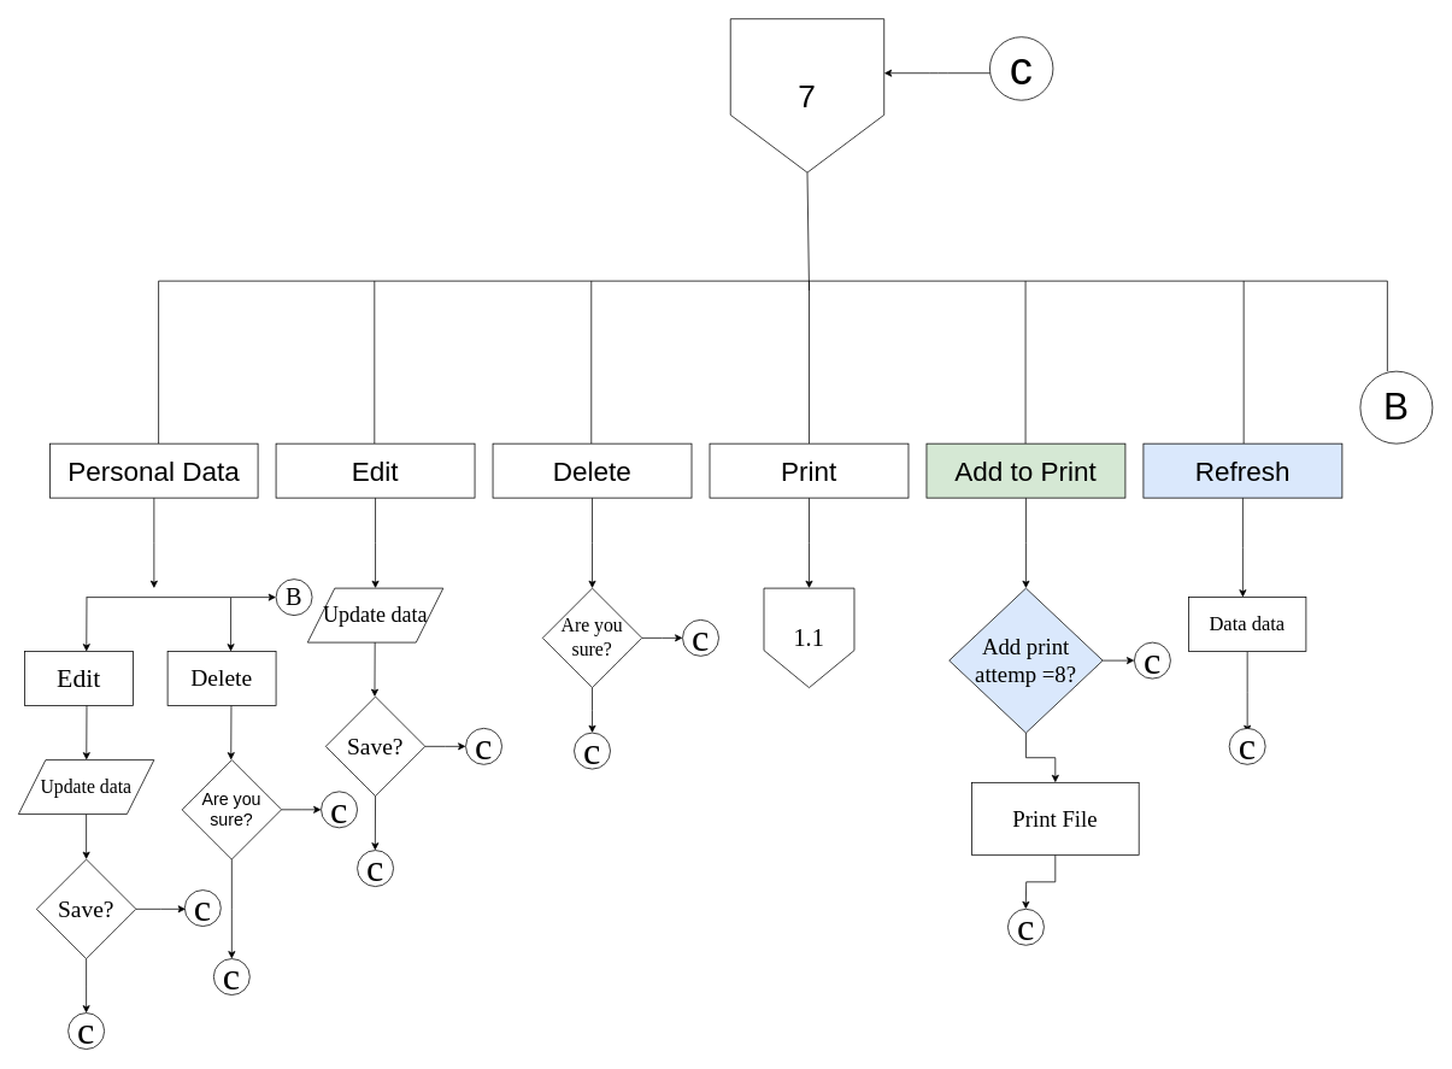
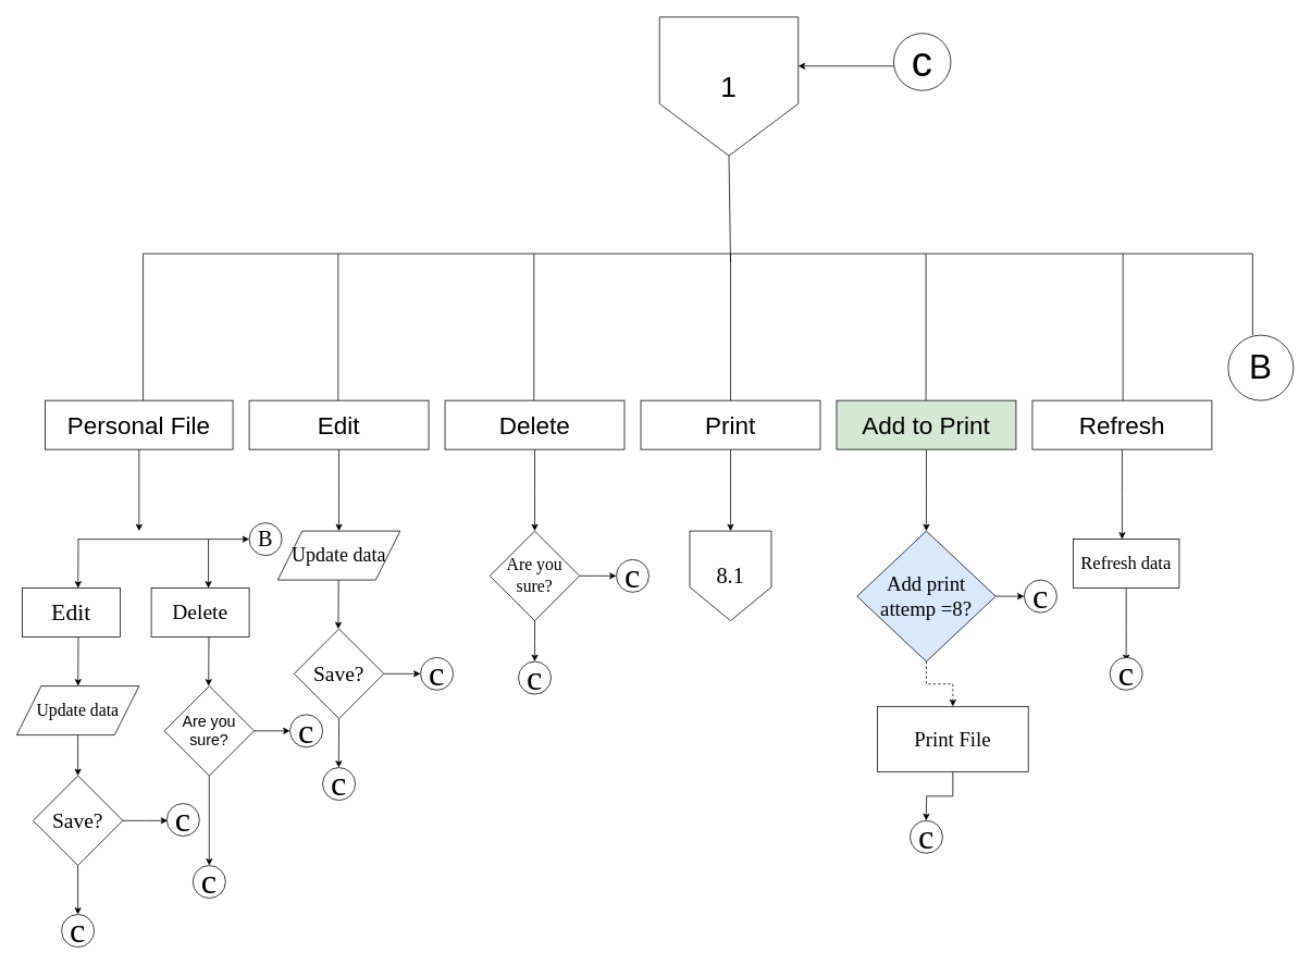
  <mxCell id="0" />
  <mxCell id="1" parent="0" />
- <mxCell id="2" value="&lt;font style=&quot;font-size: 35px&quot;&gt;7&lt;/font&gt;" style="shape=offPageConnector;whiteSpace=wrap;html=1;glass=0;comic=0;" vertex="1" parent="1"><mxGeometry x="808" y="20" width="170" height="170" as="geometry" /></mxCell>
+ <mxCell id="2" value="&lt;font style=&quot;font-size: 35px&quot;&gt;1&lt;/font&gt;" style="shape=offPageConnector;whiteSpace=wrap;html=1;glass=0;comic=0;" vertex="1" parent="1"><mxGeometry x="808" y="20" width="170" height="170" as="geometry" /></mxCell>
  <mxCell id="3" value="" style="endArrow=none;html=1;" edge="1" parent="1"><mxGeometry width="50" height="50" relative="1" as="geometry"><mxPoint x="175" y="310" as="sourcePoint" /><mxPoint x="1535" y="310" as="targetPoint" /></mxGeometry></mxCell>
  <mxCell id="4" value="" style="endArrow=none;html=1;entryX=0.5;entryY=1;entryDx=0;entryDy=0;" edge="1" parent="1"><mxGeometry width="50" height="50" relative="1" as="geometry"><mxPoint x="895" y="320.5" as="sourcePoint" /><mxPoint x="893" y="190.088" as="targetPoint" /></mxGeometry></mxCell>
  <mxCell id="5" value="" style="endArrow=none;html=1;" edge="1" parent="1"><mxGeometry width="50" height="50" relative="1" as="geometry"><mxPoint x="175" y="490" as="sourcePoint" /><mxPoint x="175" y="310" as="targetPoint" /></mxGeometry></mxCell>
  <mxCell id="6" value="" style="endArrow=none;html=1;" edge="1" parent="1"><mxGeometry width="50" height="50" relative="1" as="geometry"><mxPoint x="1535" y="410" as="sourcePoint" /><mxPoint x="1535" y="310" as="targetPoint" /></mxGeometry></mxCell>
  <mxCell id="7" value="&lt;font style=&quot;font-size: 42px&quot;&gt;B&lt;/font&gt;" style="ellipse;whiteSpace=wrap;html=1;aspect=fixed;glass=0;comic=0;" vertex="1" parent="1"><mxGeometry x="1505" y="410" width="80" height="80" as="geometry" /></mxCell>
  <mxCell id="8" value="" style="endArrow=none;html=1;" edge="1" parent="1"><mxGeometry width="50" height="50" relative="1" as="geometry"><mxPoint x="1376" y="490" as="sourcePoint" /><mxPoint x="1376" y="310" as="targetPoint" /></mxGeometry></mxCell>
  <mxCell id="9" value="" style="endArrow=none;html=1;" edge="1" parent="1"><mxGeometry width="50" height="50" relative="1" as="geometry"><mxPoint x="1134.5" y="490" as="sourcePoint" /><mxPoint x="1134.5" y="310" as="targetPoint" /></mxGeometry></mxCell>
  <mxCell id="10" value="" style="endArrow=none;html=1;" edge="1" parent="1"><mxGeometry width="50" height="50" relative="1" as="geometry"><mxPoint x="414" y="490" as="sourcePoint" /><mxPoint x="414" y="310" as="targetPoint" /></mxGeometry></mxCell>
  <mxCell id="11" value="" style="endArrow=none;html=1;" edge="1" parent="1"><mxGeometry width="50" height="50" relative="1" as="geometry"><mxPoint x="654" y="490" as="sourcePoint" /><mxPoint x="654" y="310" as="targetPoint" /></mxGeometry></mxCell>
  <mxCell id="12" value="" style="endArrow=none;html=1;" edge="1" parent="1"><mxGeometry width="50" height="50" relative="1" as="geometry"><mxPoint x="895" y="490" as="sourcePoint" /><mxPoint x="895" y="310" as="targetPoint" /></mxGeometry></mxCell>
  <mxCell id="13" style="edgeStyle=orthogonalEdgeStyle;rounded=0;orthogonalLoop=1;jettySize=auto;html=1;" edge="1" parent="1" source="14"><mxGeometry relative="1" as="geometry"><mxPoint x="170" y="650" as="targetPoint" /></mxGeometry></mxCell>
- <mxCell id="14" value="&lt;font style=&quot;font-size: 30px&quot;&gt;Personal Data&lt;/font&gt;" style="rounded=0;whiteSpace=wrap;html=1;glass=0;comic=0;" vertex="1" parent="1"><mxGeometry x="55" y="490" width="230" height="60" as="geometry" /></mxCell>
+ <mxCell id="14" value="&lt;font style=&quot;font-size: 30px&quot;&gt;Personal File&lt;/font&gt;" style="rounded=0;whiteSpace=wrap;html=1;glass=0;comic=0;" vertex="1" parent="1"><mxGeometry x="55" y="490" width="230" height="60" as="geometry" /></mxCell>
  <mxCell id="15" style="edgeStyle=orthogonalEdgeStyle;rounded=0;orthogonalLoop=1;jettySize=auto;html=1;" edge="1" parent="1" source="16"><mxGeometry relative="1" as="geometry"><mxPoint x="415" y="650" as="targetPoint" /></mxGeometry></mxCell>
  <mxCell id="16" value="&lt;font style=&quot;font-size: 30px&quot;&gt;Edit&lt;/font&gt;" style="rounded=0;whiteSpace=wrap;html=1;glass=0;comic=0;" vertex="1" parent="1"><mxGeometry x="305" y="490" width="220" height="60" as="geometry" /></mxCell>
  <mxCell id="17" style="edgeStyle=orthogonalEdgeStyle;rounded=0;orthogonalLoop=1;jettySize=auto;html=1;" edge="1" parent="1" source="18"><mxGeometry relative="1" as="geometry"><mxPoint x="895" y="650" as="targetPoint" /></mxGeometry></mxCell>
  <mxCell id="18" value="&lt;font style=&quot;font-size: 30px&quot;&gt;Print&lt;/font&gt;" style="rounded=0;whiteSpace=wrap;html=1;glass=0;comic=0;" vertex="1" parent="1"><mxGeometry x="785" y="490" width="220" height="60" as="geometry" /></mxCell>
  <mxCell id="19" style="edgeStyle=orthogonalEdgeStyle;rounded=0;orthogonalLoop=1;jettySize=auto;html=1;" edge="1" parent="1" source="20"><mxGeometry relative="1" as="geometry"><mxPoint x="1375" y="660" as="targetPoint" /></mxGeometry></mxCell>
- <mxCell id="20" value="&lt;font style=&quot;font-size: 30px&quot;&gt;Refresh&lt;/font&gt;" style="rounded=0;whiteSpace=wrap;html=1;glass=0;comic=0;fillColor=#dae8fc;" vertex="1" parent="1"><mxGeometry x="1265" y="490" width="220" height="60" as="geometry" /></mxCell>
+ <mxCell id="20" value="&lt;font style=&quot;font-size: 30px&quot;&gt;Refresh&lt;/font&gt;" style="rounded=0;whiteSpace=wrap;html=1;glass=0;comic=0;" vertex="1" parent="1"><mxGeometry x="1265" y="490" width="220" height="60" as="geometry" /></mxCell>
  <mxCell id="21" style="edgeStyle=orthogonalEdgeStyle;rounded=0;orthogonalLoop=1;jettySize=auto;html=1;" edge="1" parent="1" source="22"><mxGeometry relative="1" as="geometry"><mxPoint x="1135" y="650" as="targetPoint" /></mxGeometry></mxCell>
  <mxCell id="22" value="&lt;font style=&quot;font-size: 30px&quot;&gt;Add to Print&lt;br&gt;&lt;/font&gt;" style="rounded=0;whiteSpace=wrap;html=1;glass=0;comic=0;fillColor=#d5e8d4;" vertex="1" parent="1"><mxGeometry x="1025" y="490" width="220" height="60" as="geometry" /></mxCell>
  <mxCell id="23" style="edgeStyle=orthogonalEdgeStyle;rounded=0;orthogonalLoop=1;jettySize=auto;html=1;" edge="1" parent="1" source="24"><mxGeometry relative="1" as="geometry"><mxPoint x="655" y="650" as="targetPoint" /></mxGeometry></mxCell>
  <mxCell id="24" value="&lt;font style=&quot;font-size: 30px&quot;&gt;Delete&lt;/font&gt;" style="rounded=0;whiteSpace=wrap;html=1;glass=0;comic=0;" vertex="1" parent="1"><mxGeometry x="545" y="490" width="220" height="60" as="geometry" /></mxCell>
  <mxCell id="25" value="" style="endArrow=none;html=1;" edge="1" parent="1"><mxGeometry width="50" height="50" relative="1" as="geometry"><mxPoint x="95" y="660" as="sourcePoint" /><mxPoint x="255" y="660" as="targetPoint" /></mxGeometry></mxCell>
  <mxCell id="26" value="&lt;font style=&quot;font-size: 29px&quot;&gt;Edit&lt;/font&gt;" style="rounded=0;whiteSpace=wrap;html=1;glass=0;comic=0;fontFamily=Times New Roman;" vertex="1" parent="1"><mxGeometry x="27" y="720" width="120" height="60" as="geometry" /></mxCell>
  <mxCell id="27" value="&lt;font style=&quot;font-size: 26px&quot; face=&quot;Times New Roman&quot;&gt;Delete&lt;/font&gt;" style="rounded=0;whiteSpace=wrap;html=1;glass=0;comic=0;" vertex="1" parent="1"><mxGeometry x="185" y="720" width="120" height="60" as="geometry" /></mxCell>
  <mxCell id="28" value="" style="endArrow=classic;html=1;entryX=0.583;entryY=0;entryDx=0;entryDy=0;entryPerimeter=0;" edge="1" parent="1" target="27"><mxGeometry width="50" height="50" relative="1" as="geometry"><mxPoint x="255" y="660" as="sourcePoint" /><mxPoint x="255" y="710" as="targetPoint" /></mxGeometry></mxCell>
  <mxCell id="29" value="" style="endArrow=classic;html=1;entryX=0.583;entryY=0;entryDx=0;entryDy=0;entryPerimeter=0;" edge="1" parent="1"><mxGeometry width="50" height="50" relative="1" as="geometry"><mxPoint x="95.5" y="660" as="sourcePoint" /><mxPoint x="95.214" y="720" as="targetPoint" /></mxGeometry></mxCell>
  <mxCell id="30" value="" style="endArrow=classic;html=1;entryX=0.583;entryY=0;entryDx=0;entryDy=0;entryPerimeter=0;" edge="1" parent="1"><mxGeometry width="50" height="50" relative="1" as="geometry"><mxPoint x="95.5" y="780" as="sourcePoint" /><mxPoint x="95.214" y="840" as="targetPoint" /></mxGeometry></mxCell>
  <mxCell id="31" style="edgeStyle=orthogonalEdgeStyle;rounded=0;orthogonalLoop=1;jettySize=auto;html=1;entryX=0.5;entryY=0;entryDx=0;entryDy=0;fontFamily=Times New Roman;" edge="1" parent="1" source="32" target="55"><mxGeometry relative="1" as="geometry" /></mxCell>
  <mxCell id="32" value="&lt;font style=&quot;font-size: 21px&quot; face=&quot;Times New Roman&quot;&gt;Update data&lt;/font&gt;" style="shape=parallelogram;perimeter=parallelogramPerimeter;whiteSpace=wrap;html=1;glass=0;comic=0;" vertex="1" parent="1"><mxGeometry x="20" y="840" width="150" height="60" as="geometry" /></mxCell>
  <mxCell id="33" value="" style="endArrow=classic;html=1;entryX=0.583;entryY=0;entryDx=0;entryDy=0;entryPerimeter=0;" edge="1" parent="1"><mxGeometry width="50" height="50" relative="1" as="geometry"><mxPoint x="255.5" y="780" as="sourcePoint" /><mxPoint x="255.214" y="840" as="targetPoint" /></mxGeometry></mxCell>
  <mxCell id="34" style="edgeStyle=orthogonalEdgeStyle;rounded=0;orthogonalLoop=1;jettySize=auto;html=1;" edge="1" parent="1" source="36"><mxGeometry relative="1" as="geometry"><mxPoint x="355" y="895" as="targetPoint" /></mxGeometry></mxCell>
  <mxCell id="35" style="edgeStyle=orthogonalEdgeStyle;rounded=0;orthogonalLoop=1;jettySize=auto;html=1;" edge="1" parent="1" source="36"><mxGeometry relative="1" as="geometry"><mxPoint x="256" y="1060" as="targetPoint" /></mxGeometry></mxCell>
  <mxCell id="36" value="&lt;font style=&quot;font-size: 19px&quot;&gt;Are you sure?&lt;/font&gt;" style="rhombus;whiteSpace=wrap;html=1;glass=0;comic=0;" vertex="1" parent="1"><mxGeometry x="201" y="840" width="110" height="110" as="geometry" /></mxCell>
  <mxCell id="37" value="&lt;font style=&quot;font-size: 24px&quot; face=&quot;Times New Roman&quot;&gt;Update data&lt;br&gt;&lt;/font&gt;" style="shape=parallelogram;perimeter=parallelogramPerimeter;whiteSpace=wrap;html=1;glass=0;comic=0;" vertex="1" parent="1"><mxGeometry x="340" y="650" width="150" height="60" as="geometry" /></mxCell>
  <mxCell id="38" value="" style="endArrow=classic;html=1;entryX=0.583;entryY=0;entryDx=0;entryDy=0;entryPerimeter=0;" edge="1" parent="1"><mxGeometry width="50" height="50" relative="1" as="geometry"><mxPoint x="414.5" y="710" as="sourcePoint" /><mxPoint x="414.214" y="770" as="targetPoint" /></mxGeometry></mxCell>
  <mxCell id="39" style="edgeStyle=orthogonalEdgeStyle;rounded=0;orthogonalLoop=1;jettySize=auto;html=1;" edge="1" parent="1" source="40"><mxGeometry relative="1" as="geometry"><mxPoint x="515" y="825" as="targetPoint" /></mxGeometry></mxCell>
  <mxCell id="40" value="&lt;font style=&quot;font-size: 26px&quot; face=&quot;Times New Roman&quot;&gt;Save?&lt;/font&gt;" style="rhombus;whiteSpace=wrap;html=1;glass=0;comic=0;" vertex="1" parent="1"><mxGeometry x="360" y="770" width="110" height="110" as="geometry" /></mxCell>
  <mxCell id="41" value="" style="endArrow=classic;html=1;entryX=0.583;entryY=0;entryDx=0;entryDy=0;entryPerimeter=0;" edge="1" parent="1"><mxGeometry width="50" height="50" relative="1" as="geometry"><mxPoint x="415" y="880" as="sourcePoint" /><mxPoint x="414.714" y="940" as="targetPoint" /></mxGeometry></mxCell>
  <mxCell id="42" style="edgeStyle=orthogonalEdgeStyle;rounded=0;orthogonalLoop=1;jettySize=auto;html=1;" edge="1" parent="1" source="44"><mxGeometry relative="1" as="geometry"><mxPoint x="755" y="705" as="targetPoint" /></mxGeometry></mxCell>
  <mxCell id="43" style="edgeStyle=orthogonalEdgeStyle;rounded=0;orthogonalLoop=1;jettySize=auto;html=1;" edge="1" parent="1" source="44"><mxGeometry relative="1" as="geometry"><mxPoint x="655" y="810" as="targetPoint" /></mxGeometry></mxCell>
  <mxCell id="44" value="&lt;font style=&quot;font-size: 21px&quot; face=&quot;Times New Roman&quot;&gt;Are you sure?&lt;br&gt;&lt;/font&gt;" style="rhombus;whiteSpace=wrap;html=1;glass=0;comic=0;" vertex="1" parent="1"><mxGeometry x="600" y="650" width="110" height="110" as="geometry" /></mxCell>
- <mxCell id="45" value="&lt;font style=&quot;font-size: 27px&quot; face=&quot;Times New Roman&quot;&gt;1.1&lt;/font&gt;" style="shape=offPageConnector;whiteSpace=wrap;html=1;glass=0;comic=0;" vertex="1" parent="1"><mxGeometry x="845" y="650" width="100" height="110" as="geometry" /></mxCell>
- <mxCell id="46" style="edgeStyle=orthogonalEdgeStyle;rounded=0;orthogonalLoop=1;jettySize=auto;html=1;entryX=0.5;entryY=0;entryDx=0;entryDy=0;fontFamily=Times New Roman;" edge="1" parent="1" source="48" target="50"><mxGeometry relative="1" as="geometry" /></mxCell>
+ <mxCell id="45" value="&lt;font style=&quot;font-size: 27px&quot; face=&quot;Times New Roman&quot;&gt;8.1&lt;/font&gt;" style="shape=offPageConnector;whiteSpace=wrap;html=1;glass=0;comic=0;" vertex="1" parent="1"><mxGeometry x="845" y="650" width="100" height="110" as="geometry" /></mxCell>
+ <mxCell id="46" style="edgeStyle=orthogonalEdgeStyle;rounded=0;orthogonalLoop=1;jettySize=auto;html=1;entryX=0.5;entryY=0;entryDx=0;entryDy=0;fontFamily=Times New Roman;dashed=1;" edge="1" parent="1" source="48" target="50"><mxGeometry relative="1" as="geometry" /></mxCell>
  <mxCell id="47" style="edgeStyle=orthogonalEdgeStyle;rounded=0;orthogonalLoop=1;jettySize=auto;html=1;fontFamily=Times New Roman;" edge="1" parent="1" source="48"><mxGeometry relative="1" as="geometry"><mxPoint x="1255" y="730" as="targetPoint" /></mxGeometry></mxCell>
  <mxCell id="48" value="&lt;font style=&quot;font-size: 25px&quot; face=&quot;Times New Roman&quot;&gt;Add print attemp =8?&lt;br&gt;&lt;/font&gt;" style="rhombus;whiteSpace=wrap;html=1;glass=0;comic=0;fillColor=#dae8fc;" vertex="1" parent="1"><mxGeometry x="1050" y="650" width="170" height="160" as="geometry" /></mxCell>
  <mxCell id="49" style="edgeStyle=orthogonalEdgeStyle;rounded=0;orthogonalLoop=1;jettySize=auto;html=1;entryX=0.5;entryY=0;entryDx=0;entryDy=0;fontFamily=Times New Roman;" edge="1" parent="1" source="50"><mxGeometry relative="1" as="geometry"><mxPoint x="1134.765" y="1004.882" as="targetPoint" /></mxGeometry></mxCell>
  <mxCell id="50" value="&lt;font style=&quot;font-size: 25px&quot; face=&quot;Times New Roman&quot;&gt;Print File&lt;br&gt;&lt;/font&gt;" style="rounded=0;whiteSpace=wrap;html=1;glass=0;comic=0;" vertex="1" parent="1"><mxGeometry x="1075" y="865" width="185" height="80" as="geometry" /></mxCell>
  <mxCell id="51" style="edgeStyle=orthogonalEdgeStyle;rounded=0;orthogonalLoop=1;jettySize=auto;html=1;fontFamily=Times New Roman;" edge="1" parent="1" source="52"><mxGeometry relative="1" as="geometry"><mxPoint x="1380" y="810" as="targetPoint" /></mxGeometry></mxCell>
- <mxCell id="52" value="&lt;font style=&quot;font-size: 22px&quot; face=&quot;Times New Roman&quot;&gt;Data data&lt;/font&gt;" style="rounded=0;whiteSpace=wrap;html=1;glass=0;comic=0;" vertex="1" parent="1"><mxGeometry x="1315" y="660" width="130" height="60" as="geometry" /></mxCell>
+ <mxCell id="52" value="&lt;font style=&quot;font-size: 22px&quot; face=&quot;Times New Roman&quot;&gt;Refresh data&lt;/font&gt;" style="rounded=0;whiteSpace=wrap;html=1;glass=0;comic=0;" vertex="1" parent="1"><mxGeometry x="1315" y="660" width="130" height="60" as="geometry" /></mxCell>
  <mxCell id="53" style="edgeStyle=orthogonalEdgeStyle;rounded=0;orthogonalLoop=1;jettySize=auto;html=1;fontFamily=Times New Roman;" edge="1" parent="1" source="55"><mxGeometry relative="1" as="geometry"><mxPoint x="95" y="1120" as="targetPoint" /></mxGeometry></mxCell>
  <mxCell id="54" style="edgeStyle=orthogonalEdgeStyle;rounded=0;orthogonalLoop=1;jettySize=auto;html=1;fontFamily=Times New Roman;" edge="1" parent="1" source="55"><mxGeometry relative="1" as="geometry"><mxPoint x="205" y="1005" as="targetPoint" /></mxGeometry></mxCell>
  <mxCell id="55" value="&lt;font style=&quot;font-size: 26px&quot; face=&quot;Times New Roman&quot;&gt;Save?&lt;/font&gt;" style="rhombus;whiteSpace=wrap;html=1;glass=0;comic=0;" vertex="1" parent="1"><mxGeometry x="40" y="950" width="110" height="110" as="geometry" /></mxCell>
  <mxCell id="56" value="&lt;font style=&quot;font-size: 43px&quot;&gt;c&lt;/font&gt;" style="ellipse;whiteSpace=wrap;html=1;aspect=fixed;glass=0;comic=0;fontFamily=Times New Roman;" vertex="1" parent="1"><mxGeometry x="75" y="1120" width="40" height="40" as="geometry" /></mxCell>
  <mxCell id="57" value="" style="endArrow=classic;html=1;fontFamily=Times New Roman;" edge="1" parent="1"><mxGeometry width="50" height="50" relative="1" as="geometry"><mxPoint x="1098" y="80" as="sourcePoint" /><mxPoint x="978" y="80" as="targetPoint" /><Array as="points"><mxPoint x="1038" y="80" /></Array></mxGeometry></mxCell>
  <mxCell id="58" value="&lt;font style=&quot;font-size: 51px&quot;&gt;c&lt;/font&gt;" style="ellipse;whiteSpace=wrap;html=1;aspect=fixed;glass=0;comic=0;" vertex="1" parent="1"><mxGeometry x="1095" y="40" width="70" height="70" as="geometry" /></mxCell>
  <mxCell id="59" value="&lt;font style=&quot;font-size: 43px&quot;&gt;c&lt;/font&gt;" style="ellipse;whiteSpace=wrap;html=1;aspect=fixed;glass=0;comic=0;fontFamily=Times New Roman;" vertex="1" parent="1"><mxGeometry x="236" y="1060" width="40" height="40" as="geometry" /></mxCell>
  <mxCell id="60" value="&lt;font style=&quot;font-size: 43px&quot;&gt;c&lt;/font&gt;" style="ellipse;whiteSpace=wrap;html=1;aspect=fixed;glass=0;comic=0;fontFamily=Times New Roman;" vertex="1" parent="1"><mxGeometry x="395" y="940" width="40" height="40" as="geometry" /></mxCell>
  <mxCell id="61" value="&lt;font style=&quot;font-size: 43px&quot;&gt;c&lt;/font&gt;" style="ellipse;whiteSpace=wrap;html=1;aspect=fixed;glass=0;comic=0;fontFamily=Times New Roman;" vertex="1" parent="1"><mxGeometry x="515" y="805" width="40" height="40" as="geometry" /></mxCell>
  <mxCell id="62" value="&lt;font style=&quot;font-size: 43px&quot;&gt;c&lt;/font&gt;" style="ellipse;whiteSpace=wrap;html=1;aspect=fixed;glass=0;comic=0;fontFamily=Times New Roman;" vertex="1" parent="1"><mxGeometry x="355" y="875" width="40" height="40" as="geometry" /></mxCell>
  <mxCell id="63" value="&lt;font style=&quot;font-size: 43px&quot;&gt;c&lt;/font&gt;" style="ellipse;whiteSpace=wrap;html=1;aspect=fixed;glass=0;comic=0;fontFamily=Times New Roman;" vertex="1" parent="1"><mxGeometry x="635" y="810" width="40" height="40" as="geometry" /></mxCell>
  <mxCell id="64" value="&lt;font style=&quot;font-size: 43px&quot;&gt;c&lt;/font&gt;" style="ellipse;whiteSpace=wrap;html=1;aspect=fixed;glass=0;comic=0;fontFamily=Times New Roman;" vertex="1" parent="1"><mxGeometry x="755" y="685" width="40" height="40" as="geometry" /></mxCell>
  <mxCell id="65" value="&lt;font style=&quot;font-size: 43px&quot;&gt;c&lt;/font&gt;" style="ellipse;whiteSpace=wrap;html=1;aspect=fixed;glass=0;comic=0;fontFamily=Times New Roman;" vertex="1" parent="1"><mxGeometry x="1115" y="1005" width="40" height="40" as="geometry" /></mxCell>
  <mxCell id="66" value="&lt;font style=&quot;font-size: 43px&quot;&gt;c&lt;/font&gt;" style="ellipse;whiteSpace=wrap;html=1;aspect=fixed;glass=0;comic=0;fontFamily=Times New Roman;" vertex="1" parent="1"><mxGeometry x="1255" y="710" width="40" height="40" as="geometry" /></mxCell>
  <mxCell id="67" value="&lt;font style=&quot;font-size: 43px&quot;&gt;c&lt;/font&gt;" style="ellipse;whiteSpace=wrap;html=1;aspect=fixed;glass=0;comic=0;fontFamily=Times New Roman;" vertex="1" parent="1"><mxGeometry x="1360" y="805" width="40" height="40" as="geometry" /></mxCell>
  <mxCell id="68" value="" style="endArrow=classic;html=1;fontFamily=Times New Roman;" edge="1" parent="1"><mxGeometry width="50" height="50" relative="1" as="geometry"><mxPoint x="255" y="660" as="sourcePoint" /><mxPoint x="305" y="660" as="targetPoint" /></mxGeometry></mxCell>
  <mxCell id="69" value="&lt;font style=&quot;font-size: 27px&quot;&gt;B&lt;/font&gt;" style="ellipse;whiteSpace=wrap;html=1;aspect=fixed;glass=0;comic=0;fontFamily=Times New Roman;" vertex="1" parent="1"><mxGeometry x="305" y="640" width="40" height="40" as="geometry" /></mxCell>
  <mxCell id="70" value="&lt;font style=&quot;font-size: 43px&quot;&gt;c&lt;/font&gt;" style="ellipse;whiteSpace=wrap;html=1;aspect=fixed;glass=0;comic=0;fontFamily=Times New Roman;" vertex="1" parent="1"><mxGeometry x="204" y="984" width="40" height="40" as="geometry" /></mxCell>
